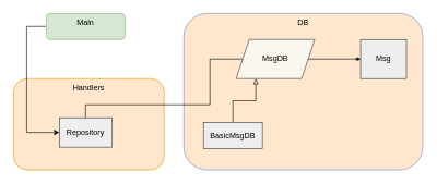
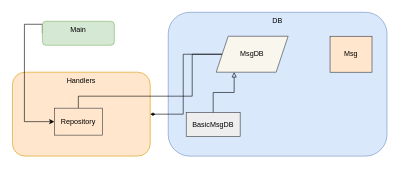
  <mxCell id="0" />
  <mxCell id="1" parent="0" />
  <mxCell id="2" value="Handlers" style="rounded=1;whiteSpace=wrap;html=1;align=center;verticalAlign=top;fillColor=#ffe6cc;strokeColor=#d79b00;" vertex="1" parent="1"><mxGeometry x="20" y="120" width="230" height="140" as="geometry" /></mxCell>
  <mxCell id="3" style="edgeStyle=orthogonalEdgeStyle;rounded=0;orthogonalLoop=1;jettySize=auto;html=1;entryX=0;entryY=0.5;entryDx=0;entryDy=0;exitX=0;exitY=0.5;exitDx=0;exitDy=0;" edge="1" parent="1" source="4" target="7"><mxGeometry relative="1" as="geometry"><Array as="points"><mxPoint x="40" y="40" /><mxPoint x="40" y="203" /></Array></mxGeometry></mxCell>
- <mxCell id="4" value="&lt;div&gt;&lt;span&gt;Main&lt;/span&gt;&lt;/div&gt;" style="rounded=1;whiteSpace=wrap;html=1;align=center;verticalAlign=top;fillColor=#d5e8d4;strokeColor=#82b366;" vertex="1" parent="1"><mxGeometry x="70" y="20" width="120" height="40" as="geometry" /></mxCell>
- <mxCell id="5" value="DB" style="rounded=1;whiteSpace=wrap;html=1;align=center;verticalAlign=top;fillColor=#ffe6cc;strokeColor=#6c8ebf;" vertex="1" parent="1"><mxGeometry x="280" y="20" width="365" height="240" as="geometry" /></mxCell>
+ <mxCell id="4" value="&lt;div&gt;&lt;span&gt;Main&lt;/span&gt;&lt;/div&gt;" style="rounded=1;whiteSpace=wrap;html=1;align=center;verticalAlign=top;fillColor=#d5e8d4;strokeColor=#82b366;" vertex="1" parent="1"><mxGeometry x="70" y="35" width="120" height="40" as="geometry" /></mxCell>
+ <mxCell id="5" value="DB" style="rounded=1;whiteSpace=wrap;html=1;align=center;verticalAlign=top;fillColor=#dae8fc;strokeColor=#6c8ebf;" vertex="1" parent="1"><mxGeometry x="280" y="20" width="365" height="240" as="geometry" /></mxCell>
  <mxCell id="6" style="edgeStyle=orthogonalEdgeStyle;rounded=0;orthogonalLoop=1;jettySize=auto;html=1;entryX=0;entryY=0.5;entryDx=0;entryDy=0;endArrow=none;" edge="1" parent="1" source="7" target="9"><mxGeometry relative="1" as="geometry"><Array as="points"><mxPoint x="130" y="160" /><mxPoint x="320" y="160" /><mxPoint x="320" y="90" /></Array></mxGeometry></mxCell>
- <mxCell id="7" value="Repository" style="rounded=0;whiteSpace=wrap;html=1;fillColor=#eeeeee;strokeColor=#36393d;" vertex="1" parent="1"><mxGeometry x="90" y="180" width="80" height="45" as="geometry" /></mxCell>
- <mxCell id="8" style="edgeStyle=orthogonalEdgeStyle;rounded=0;orthogonalLoop=1;jettySize=auto;html=1;entryX=0;entryY=0.5;entryDx=0;entryDy=0;endArrow=diamondThin;endFill=1;" edge="1" parent="1" source="9" target="12"><mxGeometry relative="1" as="geometry" /></mxCell>
+ <mxCell id="7" value="Repository" style="rounded=0;whiteSpace=wrap;html=1;fillColor=#ffe6cc;strokeColor=#36393d;" vertex="1" parent="1"><mxGeometry x="90" y="180" width="80" height="45" as="geometry" /></mxCell>
+ <mxCell id="8" style="edgeStyle=orthogonalEdgeStyle;rounded=0;orthogonalLoop=1;jettySize=auto;html=1;endArrow=diamondThin;endFill=1;" edge="1" parent="1" source="9" target="2"><mxGeometry relative="1" as="geometry" /></mxCell>
  <mxCell id="9" value="MsgDB" style="shape=parallelogram;perimeter=parallelogramPerimeter;whiteSpace=wrap;html=1;fixedSize=1;fillColor=#f9f7ed;strokeColor=#36393d;" vertex="1" parent="1"><mxGeometry x="360" y="60" width="120" height="60" as="geometry" /></mxCell>
  <mxCell id="10" style="edgeStyle=orthogonalEdgeStyle;rounded=0;orthogonalLoop=1;jettySize=auto;html=1;entryX=0.25;entryY=1;entryDx=0;entryDy=0;endArrow=block;endFill=0;" edge="1" parent="1" source="11" target="9"><mxGeometry relative="1" as="geometry" /></mxCell>
  <mxCell id="11" value="BasicMsgDB&lt;span style=&quot;color: rgba(0 , 0 , 0 , 0) ; font-family: monospace ; font-size: 0px&quot;&gt;%3CmxGraphModel%3E%3Croot%3E%3CmxCell%20id%3D%220%22%2F%3E%3CmxCell%20id%3D%221%22%20parent%3D%220%22%2F%3E%3CmxCell%20id%3D%222%22%20value%3D%22Middlewares%22%20style%3D%22rounded%3D0%3BwhiteSpace%3Dwrap%3Bhtml%3D1%3B%22%20vertex%3D%221%22%20parent%3D%221%22%3E%3CmxGeometry%20x%3D%22230%22%20y%3D%22365%22%20width%3D%2280%22%20height%3D%2245%22%20as%3D%22geometry%22%2F%3E%3C%2FmxCell%3E%3C%2Froot%3E%3C%2FmxGraphModel%3E&lt;/span&gt;" style="rounded=0;whiteSpace=wrap;html=1;fillColor=#eeeeee;strokeColor=#36393d;" vertex="1" parent="1"><mxGeometry x="310" y="187.5" width="90" height="40" as="geometry" /></mxCell>
- <mxCell id="12" value="Msg" style="rounded=0;whiteSpace=wrap;html=1;fillColor=#eeeeee;strokeColor=#36393d;" vertex="1" parent="1"><mxGeometry x="550" y="60" width="70" height="60" as="geometry" /></mxCell>
+ <mxCell id="12" value="Msg" style="rounded=0;whiteSpace=wrap;html=1;fillColor=#ffe6cc;strokeColor=#36393d;" vertex="1" parent="1"><mxGeometry x="550" y="60" width="70" height="60" as="geometry" /></mxCell>
